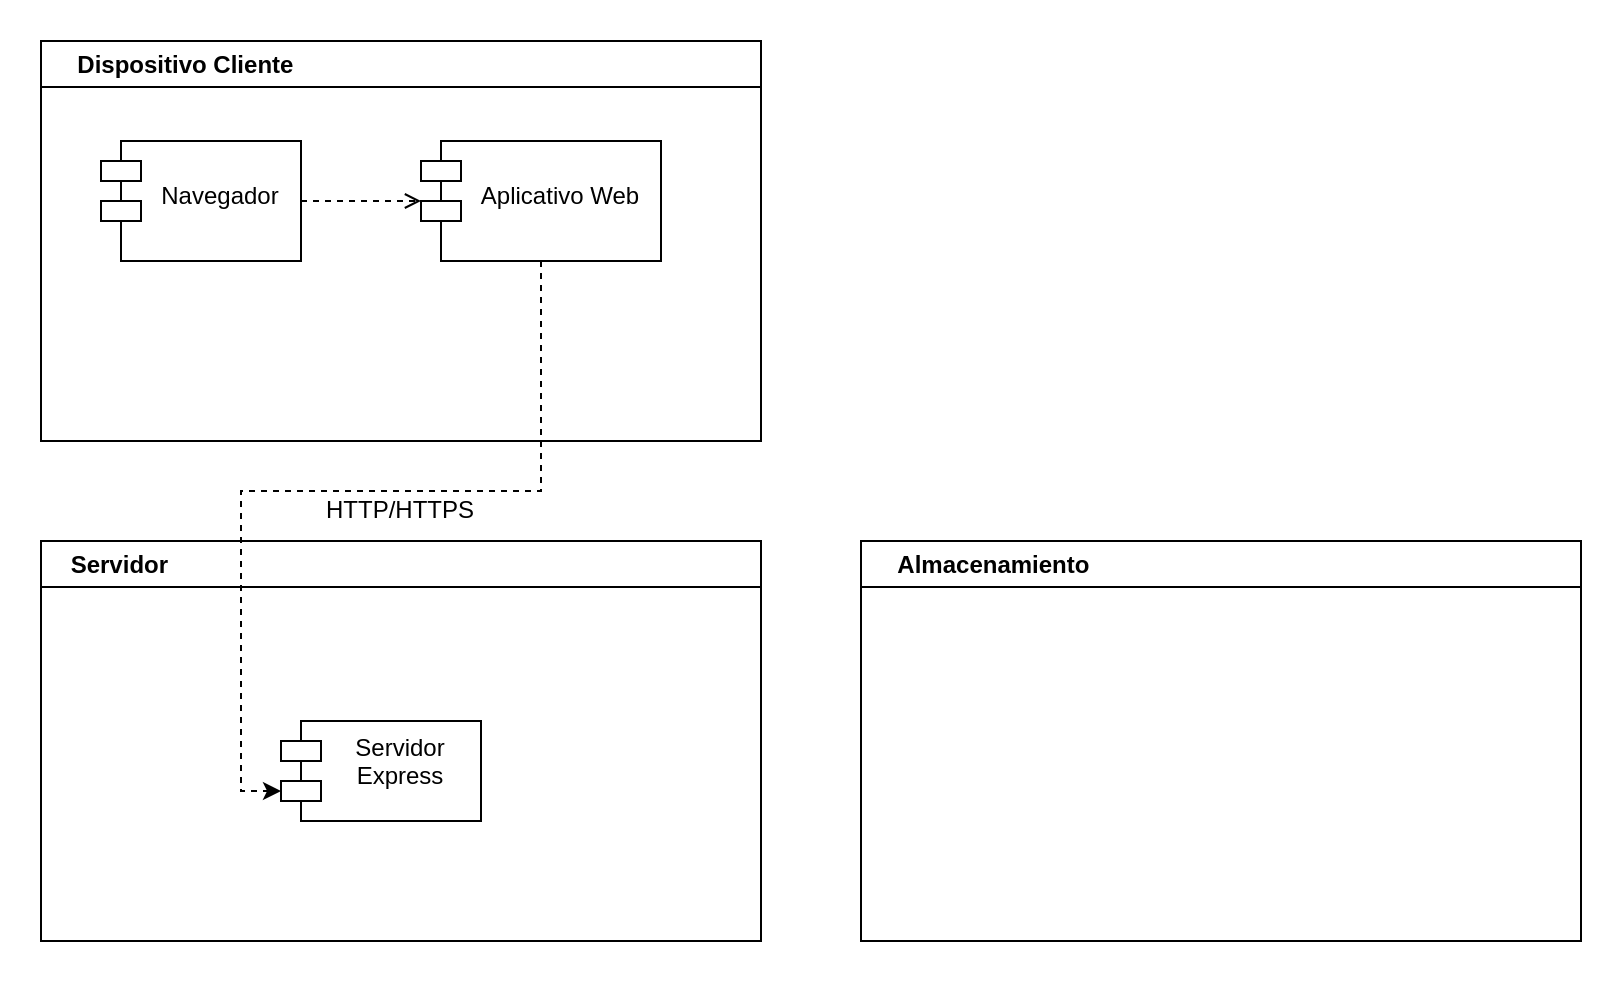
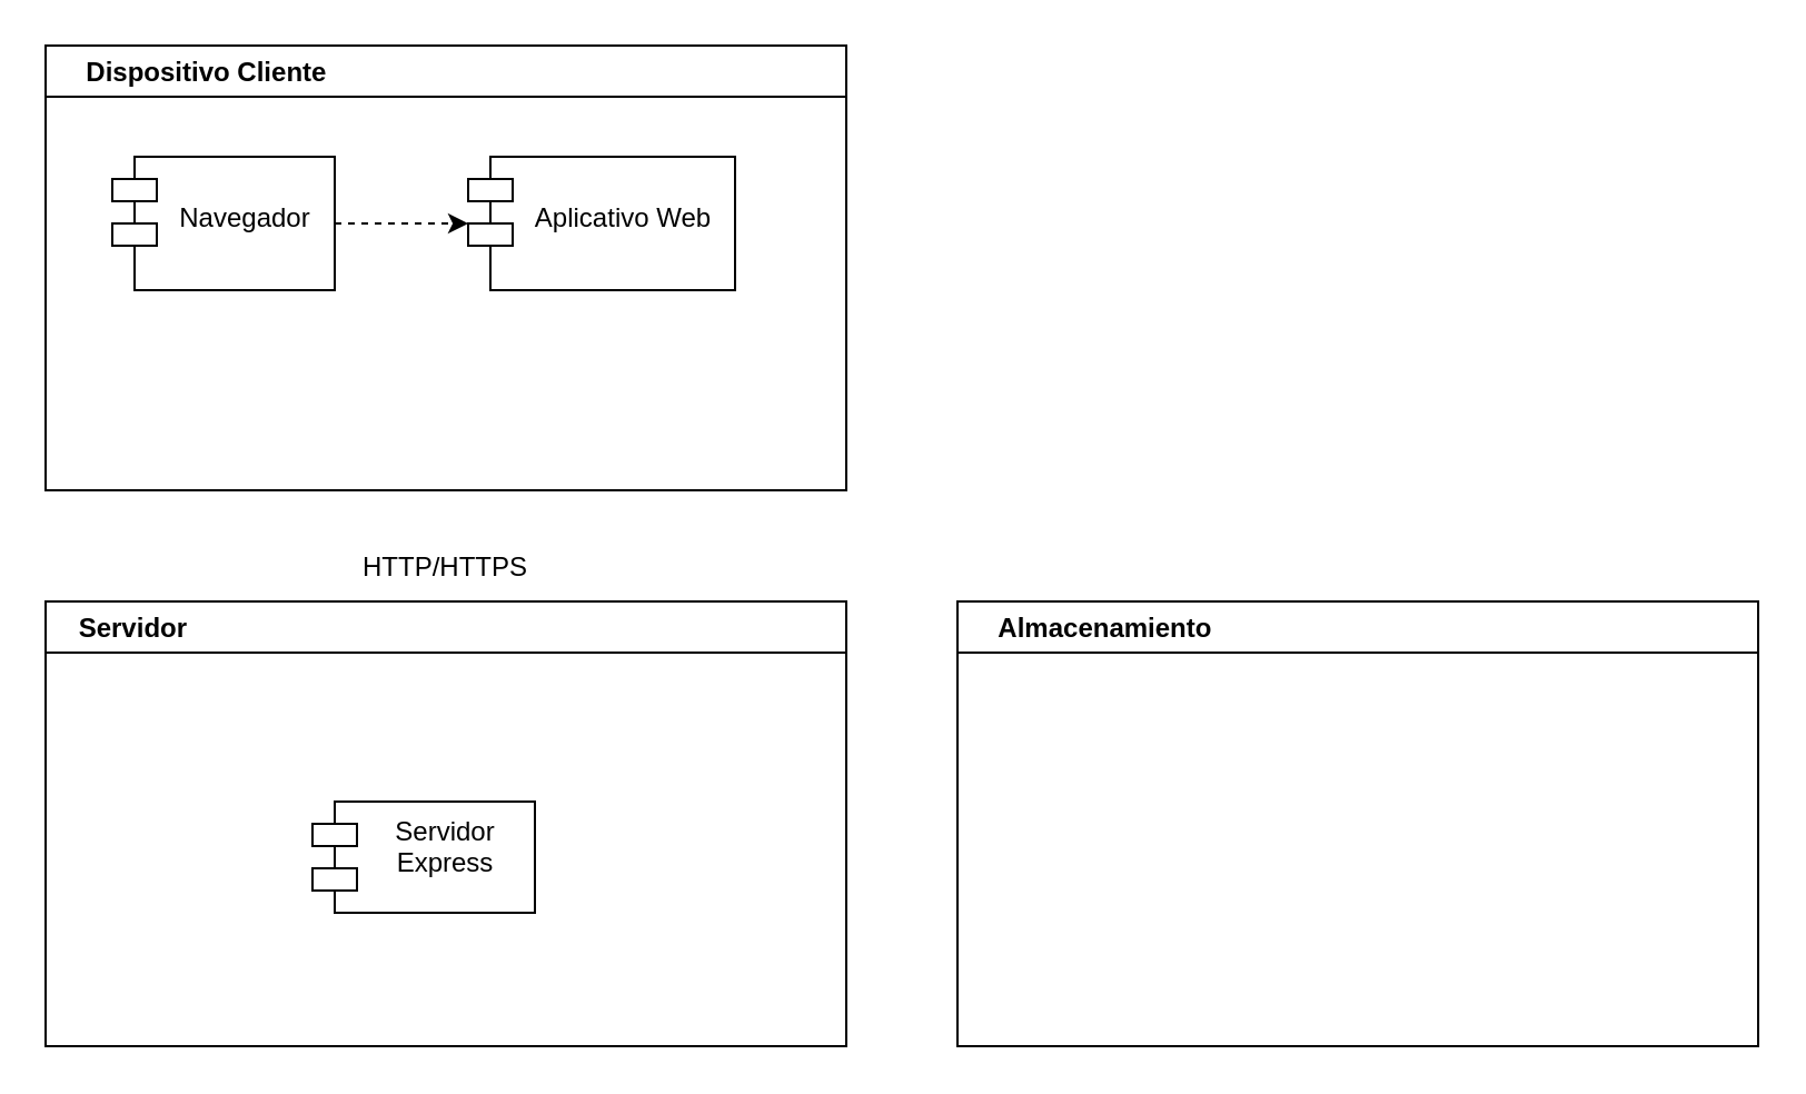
  <mxCell id="0" />
  <mxCell id="1" parent="0" />
  <mxCell id="2" value="     Dispositivo Cliente" style="swimlane;align=left;" vertex="1" parent="1"><mxGeometry x="20" y="20" width="360" height="200" as="geometry" /></mxCell>
- <mxCell id="3" style="edgeStyle=orthogonalEdgeStyle;rounded=0;orthogonalLoop=1;jettySize=auto;html=1;exitX=1;exitY=0.5;exitDx=0;exitDy=0;dashed=1;endArrow=open;" edge="1" parent="2" source="4" target="5"><mxGeometry relative="1" as="geometry" /></mxCell>
+ <mxCell id="3" style="edgeStyle=orthogonalEdgeStyle;rounded=0;orthogonalLoop=1;jettySize=auto;html=1;exitX=1;exitY=0.5;exitDx=0;exitDy=0;dashed=1;" edge="1" parent="2" source="4" target="5"><mxGeometry relative="1" as="geometry" /></mxCell>
  <mxCell id="4" value="&lt;div&gt;&lt;br&gt;&lt;/div&gt;Navegador" style="shape=module;align=left;spacingLeft=20;align=center;verticalAlign=top;whiteSpace=wrap;html=1;" vertex="1" parent="2"><mxGeometry x="30" y="50" width="100" height="60" as="geometry" /></mxCell>
  <mxCell id="5" value="&lt;div&gt;&lt;br&gt;&lt;/div&gt;&lt;div&gt;Aplicativo Web&lt;/div&gt;" style="shape=module;align=left;spacingLeft=20;align=center;verticalAlign=top;whiteSpace=wrap;html=1;" vertex="1" parent="2"><mxGeometry x="190" y="50" width="120" height="60" as="geometry" /></mxCell>
  <mxCell id="6" value="    Servidor" style="swimlane;align=left;" vertex="1" parent="1"><mxGeometry x="20" y="270" width="360" height="200" as="geometry" /></mxCell>
  <mxCell id="7" value="&lt;div&gt;Servidor Express&lt;/div&gt;" style="shape=module;align=left;spacingLeft=20;align=center;verticalAlign=top;whiteSpace=wrap;html=1;" vertex="1" parent="6"><mxGeometry x="120" y="90" width="100" height="50" as="geometry" /></mxCell>
  <mxCell id="8" value="     Almacenamiento" style="swimlane;align=left;" vertex="1" parent="1"><mxGeometry x="430" y="270" width="360" height="200" as="geometry" /></mxCell>
- <mxCell id="9" style="edgeStyle=orthogonalEdgeStyle;rounded=0;orthogonalLoop=1;jettySize=auto;html=1;exitX=0.5;exitY=1;exitDx=0;exitDy=0;entryX=0;entryY=0;entryDx=0;entryDy=35;entryPerimeter=0;dashed=1;" edge="1" parent="1" source="5" target="7"><mxGeometry relative="1" as="geometry" /></mxCell>
  <mxCell id="10" value="HTTP/HTTPS" style="text;html=1;align=center;verticalAlign=middle;whiteSpace=wrap;rounded=0;" vertex="1" parent="1"><mxGeometry x="170" y="240" width="60" height="30" as="geometry" /></mxCell>
